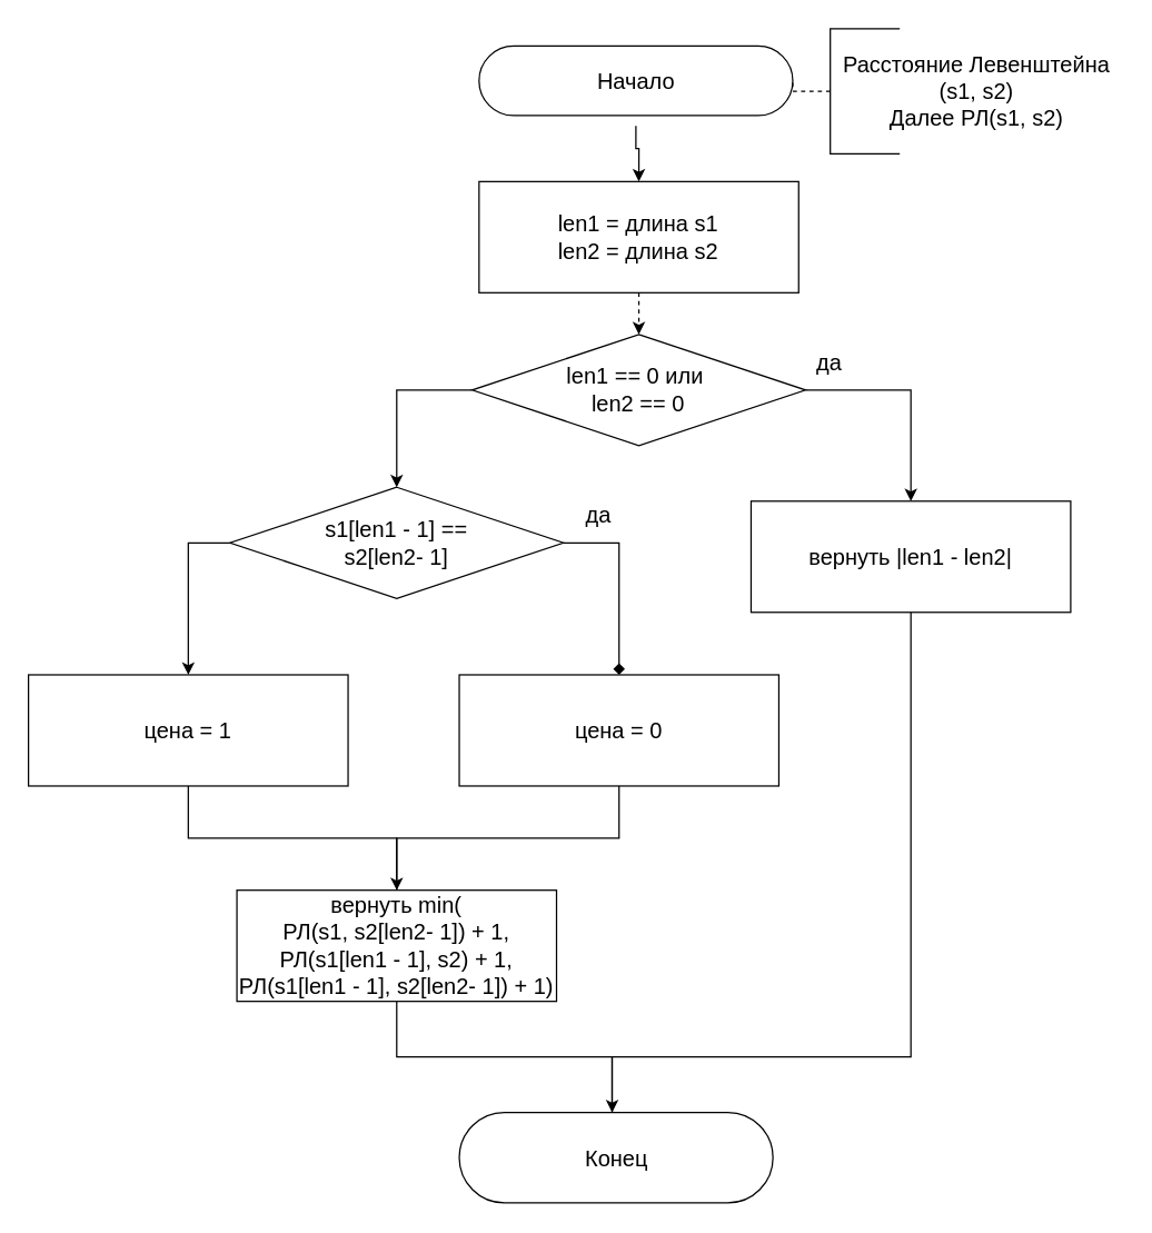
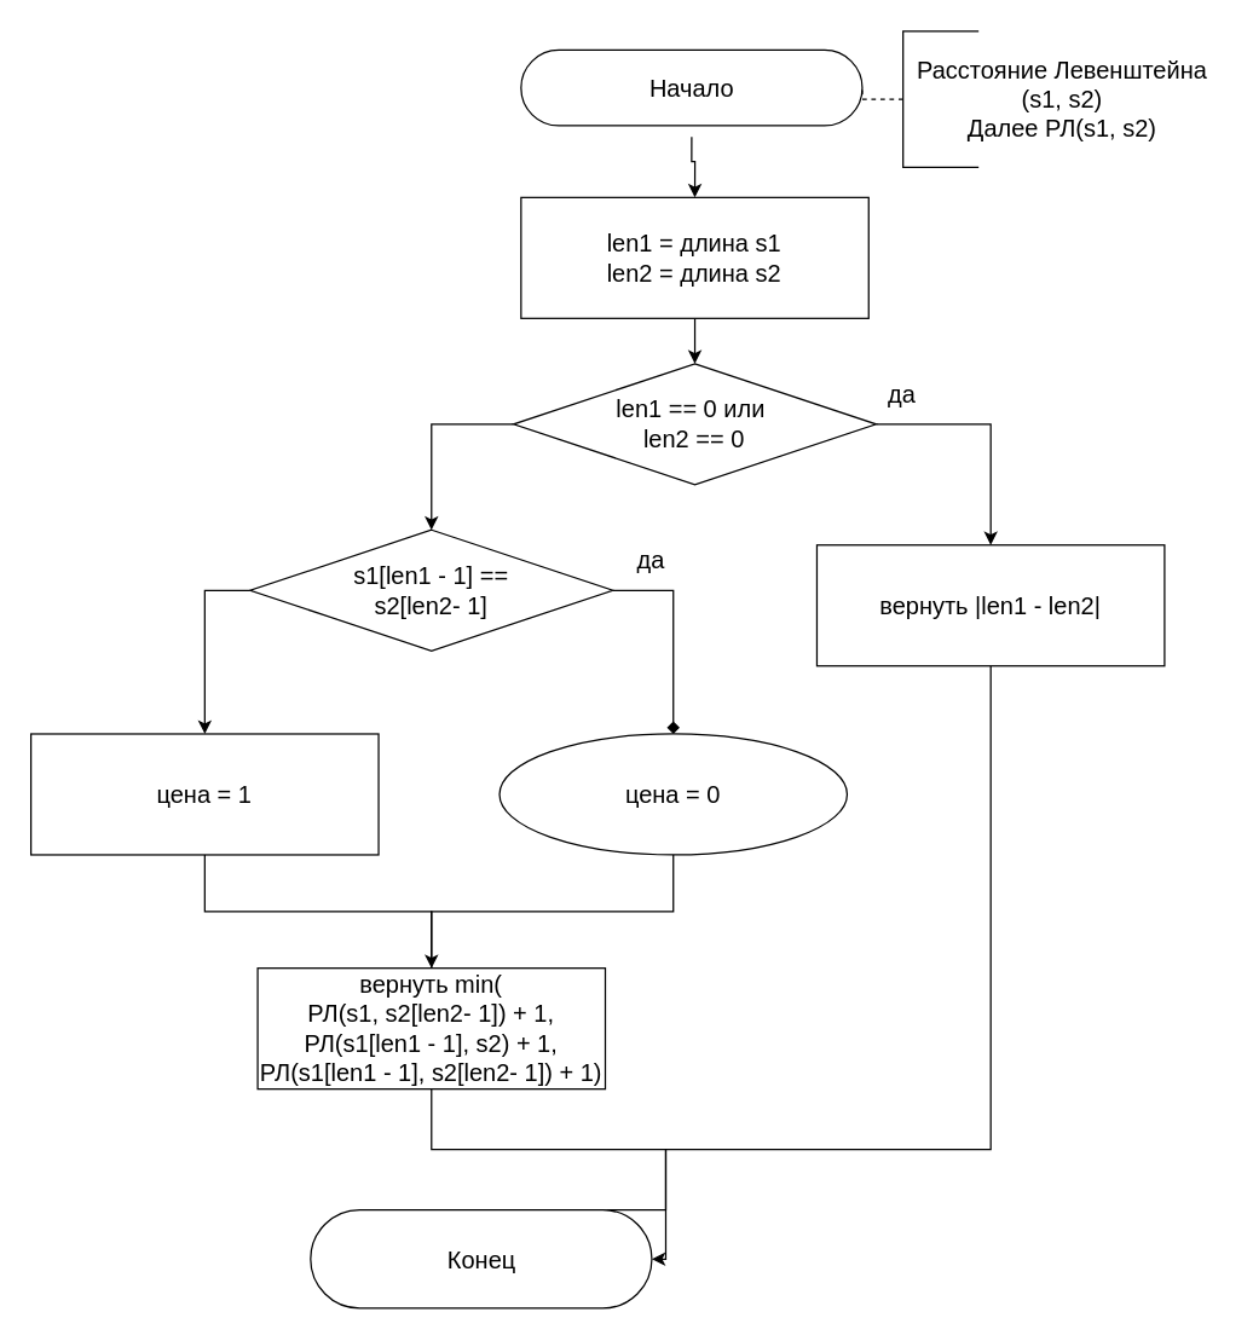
  <mxCell id="0" />
  <mxCell id="1" parent="0" />
  <mxCell id="2" style="edgeStyle=orthogonalEdgeStyle;rounded=0;orthogonalLoop=1;jettySize=auto;html=1;exitX=0.5;exitY=0.5;exitDx=0;exitDy=32.5;exitPerimeter=0;entryX=0.5;entryY=0;entryDx=0;entryDy=0;fontSize=16;" edge="1" parent="1" source="3" target="24"><mxGeometry relative="1" as="geometry" /></mxCell>
  <mxCell id="3" value="&lt;font style=&quot;font-size: 16px&quot;&gt;Начало&lt;/font&gt;" style="html=1;dashed=0;whitespace=wrap;shape=mxgraph.dfd.start" vertex="1" parent="1"><mxGeometry x="344.25" y="32.5" width="225.75" height="50" as="geometry" /></mxCell>
  <mxCell id="4" style="edgeStyle=orthogonalEdgeStyle;rounded=0;orthogonalLoop=1;jettySize=auto;html=1;exitX=0;exitY=0.5;exitDx=0;exitDy=0;exitPerimeter=0;entryX=1;entryY=0.5;entryDx=0;entryDy=0;entryPerimeter=0;dashed=1;endArrow=none;endFill=0;" edge="1" parent="1" source="5" target="3"><mxGeometry relative="1" as="geometry" /></mxCell>
  <mxCell id="5" value="" style="strokeWidth=1;html=1;shape=mxgraph.flowchart.annotation_1;align=left;pointerEvents=1;" vertex="1" parent="1"><mxGeometry x="597" y="20" width="50" height="90" as="geometry" /></mxCell>
  <mxCell id="6" value="&lt;font style=&quot;font-size: 16px&quot;&gt;Расстояние Левенштейна&lt;br&gt;(s1, s2)&lt;br&gt;Далее РЛ(s1, s2)&lt;br&gt;&lt;/font&gt;" style="text;html=1;align=center;verticalAlign=middle;resizable=0;points=[];autosize=1;strokeColor=none;fillColor=none;" vertex="1" parent="1"><mxGeometry x="597" y="40" width="210" height="50" as="geometry" /></mxCell>
  <mxCell id="7" style="edgeStyle=orthogonalEdgeStyle;rounded=0;orthogonalLoop=1;jettySize=auto;html=1;exitX=1;exitY=0.5;exitDx=0;exitDy=0;exitPerimeter=0;entryX=0.5;entryY=0;entryDx=0;entryDy=0;fontSize=16;" edge="1" parent="1" source="9" target="22"><mxGeometry relative="1" as="geometry"><mxPoint x="650" y="360" as="targetPoint" /></mxGeometry></mxCell>
  <mxCell id="8" style="edgeStyle=orthogonalEdgeStyle;rounded=0;orthogonalLoop=1;jettySize=auto;html=1;exitX=0;exitY=0.5;exitDx=0;exitDy=0;exitPerimeter=0;entryX=0.5;entryY=0;entryDx=0;entryDy=0;entryPerimeter=0;fontSize=16;" edge="1" parent="1" source="9" target="13"><mxGeometry relative="1" as="geometry" /></mxCell>
  <mxCell id="9" value="&lt;font style=&quot;font-size: 16px&quot;&gt;len1 == 0 или&amp;nbsp;&lt;br&gt;len2 == 0&lt;br&gt;&lt;/font&gt;" style="strokeWidth=1;html=1;shape=mxgraph.flowchart.decision;whiteSpace=wrap;rounded=1;shadow=0;glass=0;sketch=0;gradientColor=none;" vertex="1" parent="1"><mxGeometry x="339.25" y="240" width="240" height="80" as="geometry" /></mxCell>
  <mxCell id="10" value="да" style="text;html=1;align=center;verticalAlign=middle;resizable=0;points=[];autosize=1;strokeColor=none;fillColor=none;fontSize=16;" vertex="1" parent="1"><mxGeometry x="580.56" y="250" width="30" height="20" as="geometry" /></mxCell>
  <mxCell id="11" style="edgeStyle=orthogonalEdgeStyle;rounded=0;orthogonalLoop=1;jettySize=auto;html=1;exitX=0;exitY=0.5;exitDx=0;exitDy=0;exitPerimeter=0;entryX=0.5;entryY=0;entryDx=0;entryDy=0;fontSize=16;" edge="1" parent="1" source="13" target="18"><mxGeometry relative="1" as="geometry"><mxPoint x="150" y="490" as="targetPoint" /><Array as="points"><mxPoint x="135" y="390" /></Array></mxGeometry></mxCell>
  <mxCell id="12" style="edgeStyle=orthogonalEdgeStyle;rounded=0;orthogonalLoop=1;jettySize=auto;html=1;exitX=1;exitY=0.5;exitDx=0;exitDy=0;exitPerimeter=0;fontSize=16;entryX=0.5;entryY=0;entryDx=0;entryDy=0;endArrow=diamond;" edge="1" parent="1" source="13" target="20"><mxGeometry relative="1" as="geometry"><mxPoint x="447.571" y="490" as="targetPoint" /></mxGeometry></mxCell>
  <mxCell id="13" value="&lt;font style=&quot;font-size: 16px&quot;&gt;s1[len1 - 1]&amp;nbsp;== &lt;br&gt;s2[len2- 1]&lt;br&gt;&lt;/font&gt;" style="strokeWidth=1;html=1;shape=mxgraph.flowchart.decision;whiteSpace=wrap;rounded=1;shadow=0;glass=0;sketch=0;gradientColor=none;" vertex="1" parent="1"><mxGeometry x="165" y="350" width="240" height="80" as="geometry" /></mxCell>
  <mxCell id="14" value="да" style="text;html=1;align=center;verticalAlign=middle;resizable=0;points=[];autosize=1;strokeColor=none;fillColor=none;fontSize=16;" vertex="1" parent="1"><mxGeometry x="415" y="360" width="30" height="20" as="geometry" /></mxCell>
  <mxCell id="15" style="edgeStyle=orthogonalEdgeStyle;rounded=0;orthogonalLoop=1;jettySize=auto;html=1;exitX=0.5;exitY=1;exitDx=0;exitDy=0;fontSize=16;" edge="1" parent="1" source="16" target="25"><mxGeometry relative="1" as="geometry"><Array as="points"><mxPoint x="285" y="760" /><mxPoint x="440" y="760" /></Array></mxGeometry></mxCell>
  <mxCell id="16" value="&lt;font style=&quot;font-size: 16px&quot;&gt;вернуть min(&lt;br&gt;РЛ(s1,&amp;nbsp;s2[len2- 1]) + 1, &amp;nbsp;РЛ(s1[len1 - 1],&amp;nbsp;s2) + 1,&amp;nbsp;&lt;br&gt;РЛ(s1[len1 - 1],&amp;nbsp;s2[len2- 1]) + 1)&lt;br&gt;&lt;/font&gt;" style="rounded=0;whiteSpace=wrap;html=1;shadow=0;glass=0;sketch=0;strokeWidth=1;gradientColor=none;" vertex="1" parent="1"><mxGeometry x="170" y="640" width="230" height="80" as="geometry" /></mxCell>
  <mxCell id="17" style="edgeStyle=orthogonalEdgeStyle;rounded=0;orthogonalLoop=1;jettySize=auto;html=1;exitX=0.5;exitY=1;exitDx=0;exitDy=0;entryX=0.5;entryY=0;entryDx=0;entryDy=0;fontSize=16;endArrow=classic;endFill=1;" edge="1" parent="1" source="18" target="16"><mxGeometry relative="1" as="geometry" /></mxCell>
  <mxCell id="18" value="&lt;font style=&quot;font-size: 16px&quot;&gt;цена = 1&lt;br&gt;&lt;/font&gt;" style="rounded=0;whiteSpace=wrap;html=1;shadow=0;glass=0;sketch=0;strokeWidth=1;gradientColor=none;" vertex="1" parent="1"><mxGeometry x="20" y="485" width="230" height="80" as="geometry" /></mxCell>
  <mxCell id="19" style="edgeStyle=orthogonalEdgeStyle;rounded=0;orthogonalLoop=1;jettySize=auto;html=1;exitX=0.5;exitY=1;exitDx=0;exitDy=0;entryX=0.5;entryY=0;entryDx=0;entryDy=0;fontSize=16;endArrow=none;endFill=0;" edge="1" parent="1" source="20" target="16"><mxGeometry relative="1" as="geometry" /></mxCell>
- <mxCell id="20" value="&lt;font style=&quot;font-size: 16px&quot;&gt;цена = 0&lt;br&gt;&lt;/font&gt;" style="rounded=0;whiteSpace=wrap;html=1;shadow=0;glass=0;sketch=0;strokeWidth=1;gradientColor=none;" vertex="1" parent="1"><mxGeometry x="330" y="485" width="230" height="80" as="geometry" /></mxCell>
+ <mxCell id="20" value="&lt;font style=&quot;font-size: 16px&quot;&gt;цена = 0&lt;br&gt;&lt;/font&gt;" style="ellipse;whiteSpace=wrap;html=1;shadow=0;glass=0;sketch=0;strokeWidth=1;gradientColor=none;" vertex="1" parent="1"><mxGeometry x="330" y="485" width="230" height="80" as="geometry" /></mxCell>
  <mxCell id="21" style="edgeStyle=orthogonalEdgeStyle;rounded=0;orthogonalLoop=1;jettySize=auto;html=1;exitX=0.5;exitY=1;exitDx=0;exitDy=0;entryX=0.5;entryY=0.5;entryDx=0;entryDy=-32.5;entryPerimeter=0;fontSize=16;endArrow=none;endFill=0;" edge="1" parent="1" source="22" target="25"><mxGeometry relative="1" as="geometry"><Array as="points"><mxPoint x="655" y="760" /><mxPoint x="440" y="760" /><mxPoint x="440" y="800" /></Array></mxGeometry></mxCell>
  <mxCell id="22" value="&lt;font style=&quot;font-size: 16px&quot;&gt;вернуть |len1 - len2|&lt;br&gt;&lt;/font&gt;" style="rounded=0;whiteSpace=wrap;html=1;shadow=0;glass=0;sketch=0;strokeWidth=1;gradientColor=none;" vertex="1" parent="1"><mxGeometry x="540" y="360" width="230" height="80" as="geometry" /></mxCell>
- <mxCell id="23" style="edgeStyle=orthogonalEdgeStyle;rounded=0;orthogonalLoop=1;jettySize=auto;html=1;exitX=0.5;exitY=1;exitDx=0;exitDy=0;entryX=0.5;entryY=0;entryDx=0;entryDy=0;entryPerimeter=0;fontSize=16;dashed=1;" edge="1" parent="1" source="24" target="9"><mxGeometry relative="1" as="geometry" /></mxCell>
+ <mxCell id="23" style="edgeStyle=orthogonalEdgeStyle;rounded=0;orthogonalLoop=1;jettySize=auto;html=1;exitX=0.5;exitY=1;exitDx=0;exitDy=0;entryX=0.5;entryY=0;entryDx=0;entryDy=0;entryPerimeter=0;fontSize=16;" edge="1" parent="1" source="24" target="9"><mxGeometry relative="1" as="geometry" /></mxCell>
  <mxCell id="24" value="&lt;font style=&quot;font-size: 16px&quot;&gt;len1 = длина s1&lt;br&gt;len2 = длина s2&lt;br&gt;&lt;/font&gt;" style="rounded=0;whiteSpace=wrap;html=1;shadow=0;glass=0;sketch=0;strokeWidth=1;gradientColor=none;" vertex="1" parent="1"><mxGeometry x="344.25" y="130" width="230" height="80" as="geometry" /></mxCell>
- <mxCell id="25" value="&lt;font size=&quot;3&quot;&gt;Конец&lt;/font&gt;" style="html=1;dashed=0;whitespace=wrap;shape=mxgraph.dfd.start" vertex="1" parent="1"><mxGeometry x="330" y="800" width="225.75" height="65" as="geometry" /></mxCell>
+ <mxCell id="25" value="&lt;font size=&quot;3&quot;&gt;Конец&lt;/font&gt;" style="html=1;dashed=0;whitespace=wrap;shape=mxgraph.dfd.start" vertex="1" parent="1"><mxGeometry x="205" y="800" width="225.75" height="65" as="geometry" /></mxCell>
